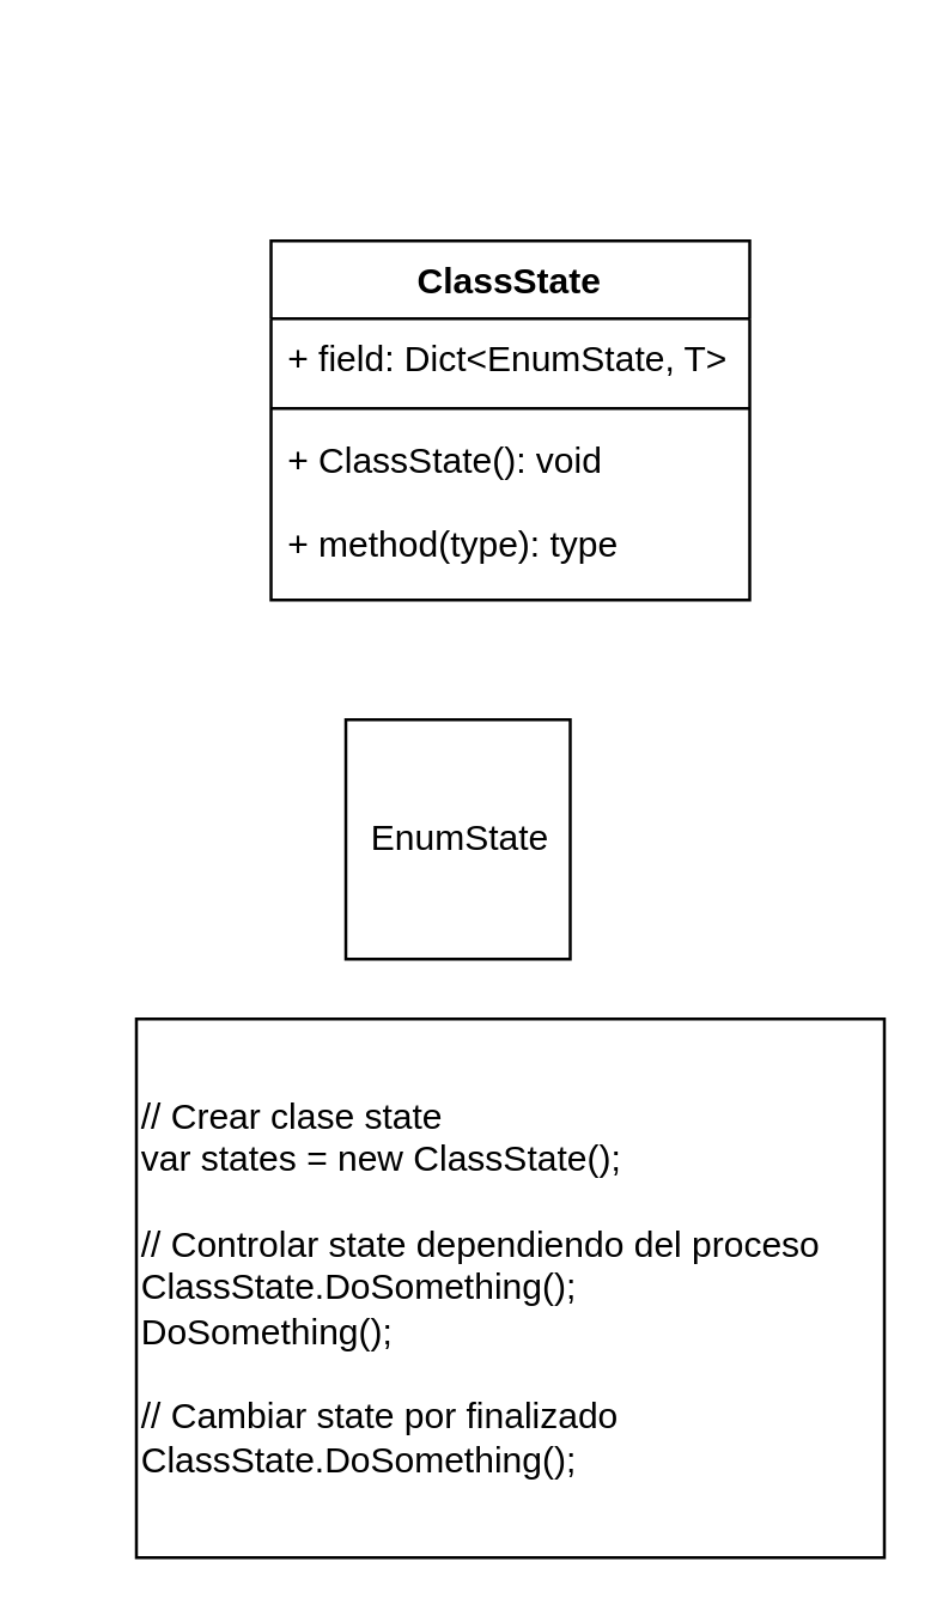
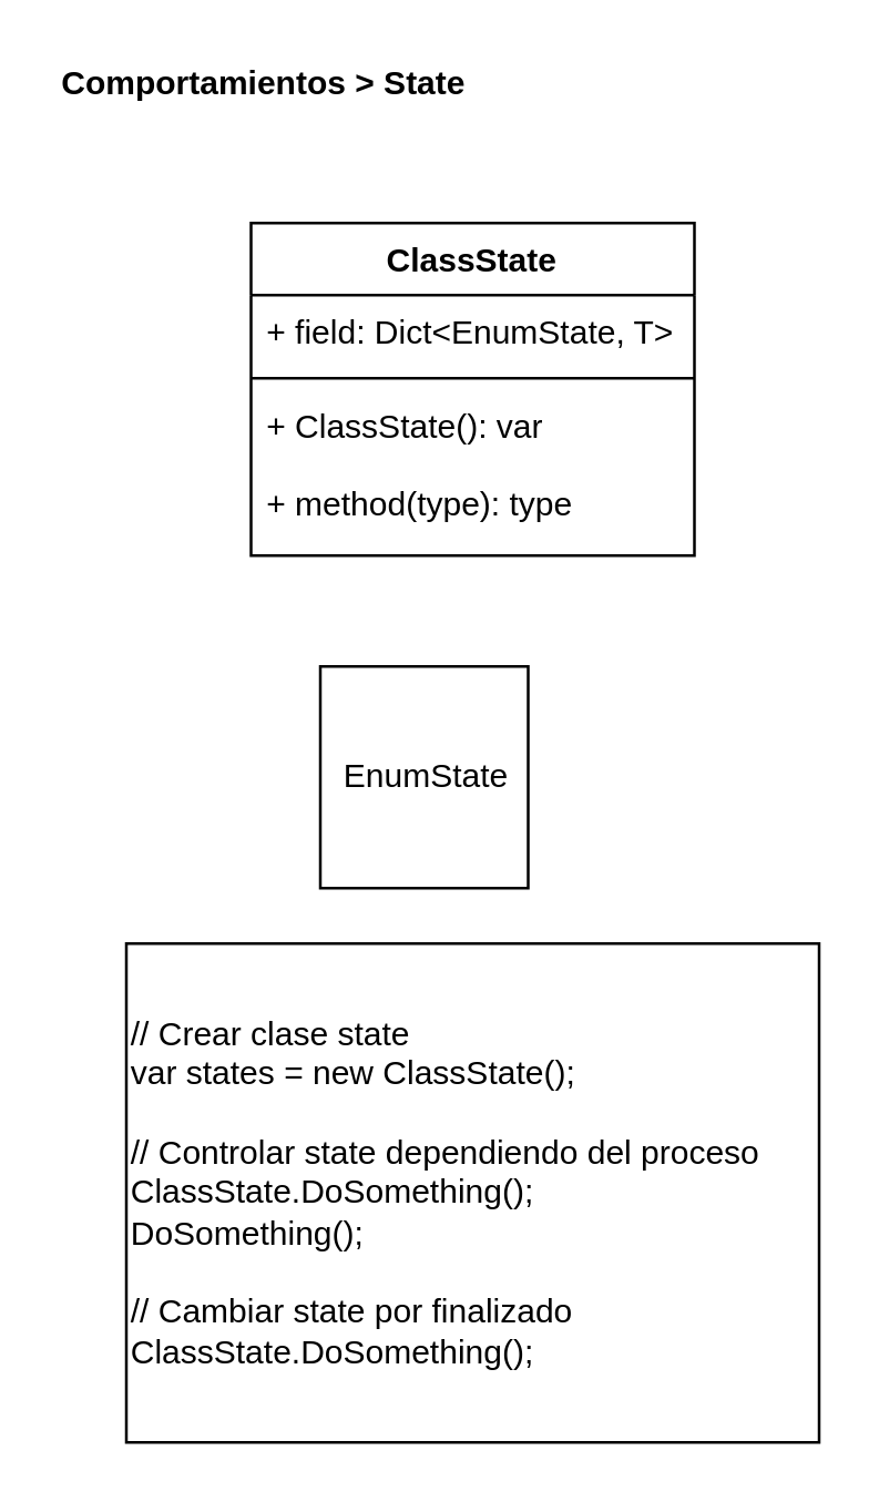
  <mxCell id="0" />
  <mxCell id="1" parent="0" />
  <mxCell id="2" value="// Crear clase state&lt;br&gt;var states = new ClassState();&lt;br&gt;&lt;br&gt;// Controlar state dependiendo del proceso&lt;br&gt;ClassState.DoSomething();&lt;br&gt;DoSomething();&lt;br&gt;&lt;br&gt;// Cambiar state por finalizado&lt;br&gt;ClassState.DoSomething();" style="rounded=0;whiteSpace=wrap;html=1;align=left;labelBackgroundColor=#ffffff;" parent="1" vertex="1"><mxGeometry x="45" y="340" width="250" height="180" as="geometry" /></mxCell>
+ <mxCell id="3" value="&lt;b&gt;Comportamientos &amp;gt; State&lt;br&gt;&lt;/b&gt;" style="text;html=1;align=left;verticalAlign=middle;resizable=0;points=[];autosize=1;" parent="1" vertex="1"><mxGeometry width="160" height="20" as="geometry" x="20" y="20" /></mxCell>
  <mxCell id="4" value="ClassState" style="swimlane;fontStyle=1;align=center;verticalAlign=top;childLayout=stackLayout;horizontal=1;startSize=26;horizontalStack=0;resizeParent=1;resizeParentMax=0;resizeLast=0;collapsible=1;marginBottom=0;" parent="1" vertex="1"><mxGeometry x="90" y="80" width="160" height="120" as="geometry" /></mxCell>
  <mxCell id="5" value="+ field: Dict&lt;EnumState, T&gt;" style="text;strokeColor=none;fillColor=none;align=left;verticalAlign=top;spacingLeft=4;spacingRight=4;overflow=hidden;rotatable=0;points=[[0,0.5],[1,0.5]];portConstraint=eastwest;" parent="4" vertex="1"><mxGeometry y="26" width="160" height="26" as="geometry" /></mxCell>
  <mxCell id="6" value="" style="line;strokeWidth=1;fillColor=none;align=left;verticalAlign=middle;spacingTop=-1;spacingLeft=3;spacingRight=3;rotatable=0;labelPosition=right;points=[];portConstraint=eastwest;" parent="4" vertex="1"><mxGeometry y="52" width="160" height="8" as="geometry" /></mxCell>
- <mxCell id="7" value="+ ClassState(): void&#10;&#10;+ method(type): type" style="text;strokeColor=none;fillColor=none;align=left;verticalAlign=top;spacingLeft=4;spacingRight=4;overflow=hidden;rotatable=0;points=[[0,0.5],[1,0.5]];portConstraint=eastwest;" parent="4" vertex="1"><mxGeometry y="60" width="160" height="60" as="geometry" /></mxCell>
+ <mxCell id="7" value="+ ClassState(): var&#10;&#10;+ method(type): type" style="text;strokeColor=none;fillColor=none;align=left;verticalAlign=top;spacingLeft=4;spacingRight=4;overflow=hidden;rotatable=0;points=[[0,0.5],[1,0.5]];portConstraint=eastwest;" parent="4" vertex="1"><mxGeometry y="60" width="160" height="60" as="geometry" /></mxCell>
  <mxCell id="8" value="EnumState" style="html=1;" vertex="1" parent="1"><mxGeometry x="115" y="240" width="75" height="80" as="geometry" /></mxCell>
